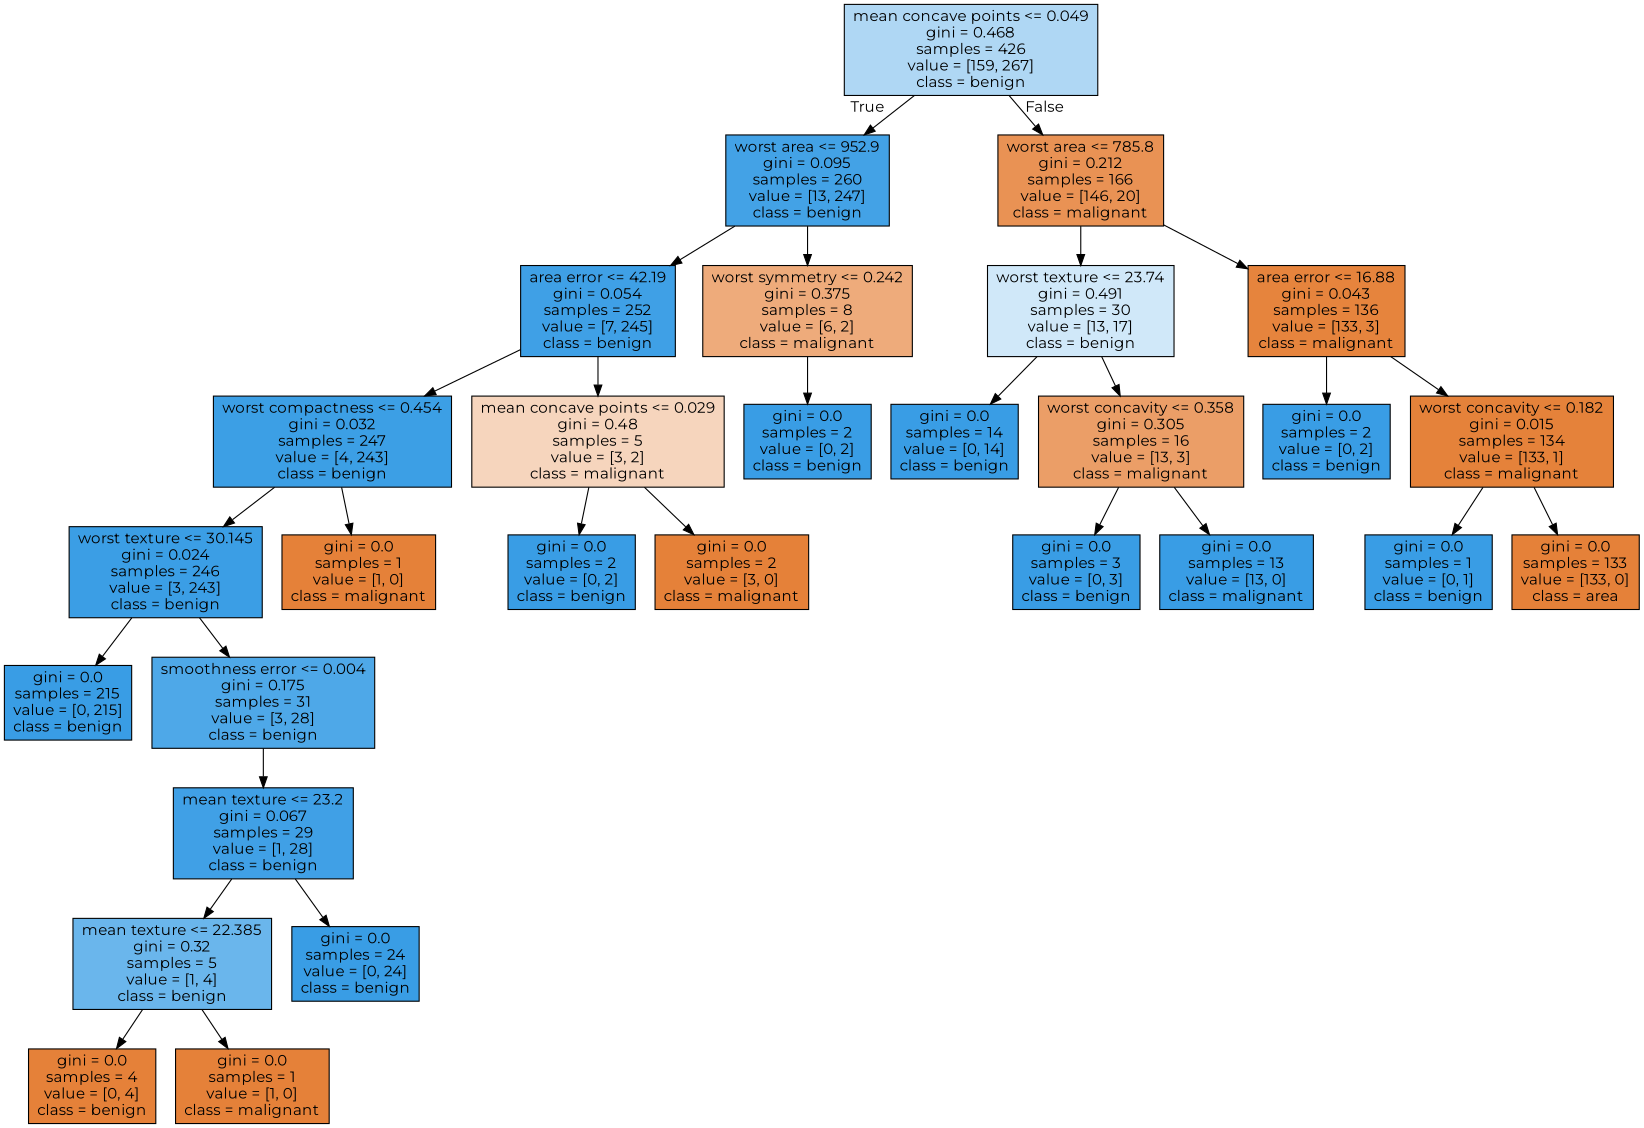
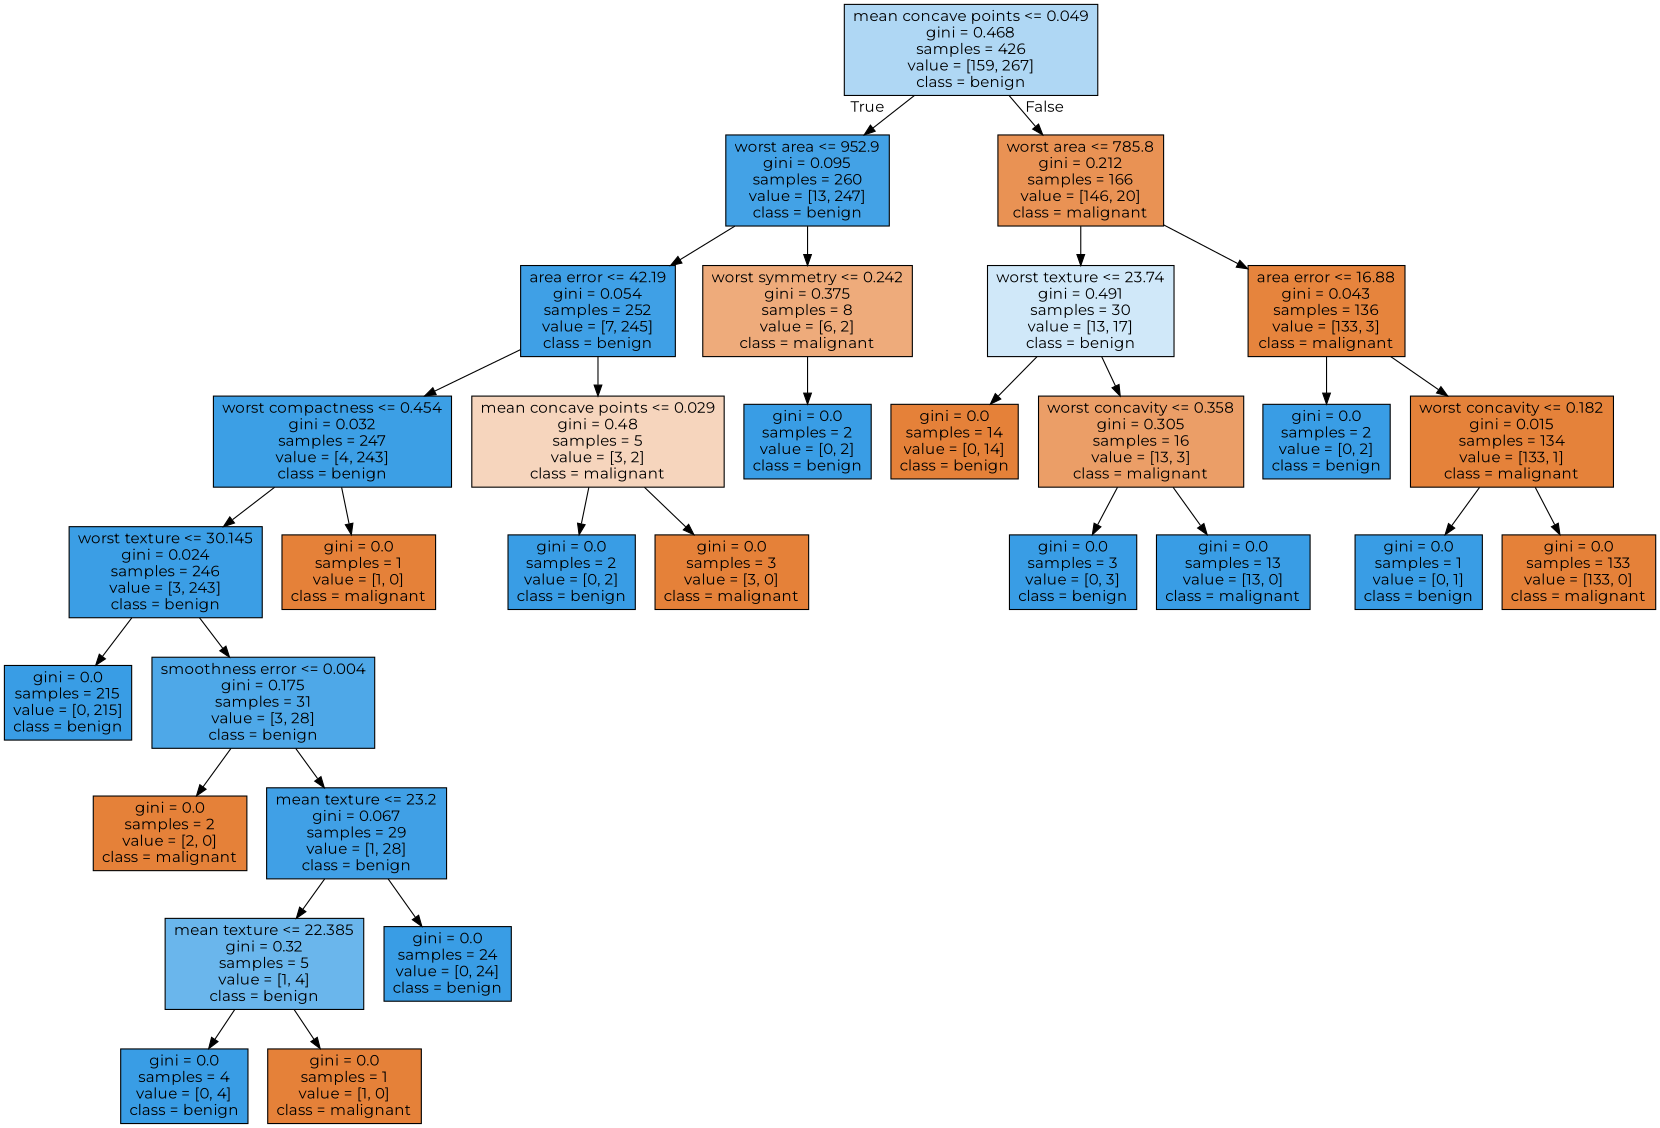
  digraph {
    fontname=Montserrat
    node [color=black fillcolor="#399de5" fontname=Montserrat shape=box style=filled]
    edge [fontname=Montserrat]
    n1 [fillcolor="#afd7f4" label="mean concave points <= 0.049\ngini = 0.468\nsamples = 426\nvalue = [159, 267]\nclass = benign"]
    n2 [fillcolor="#43a2e6" label="worst area <= 952.9\ngini = 0.095\nsamples = 260\nvalue = [13, 247]\nclass = benign"]
    n3 [fillcolor="#e99254" label="worst area <= 785.8\ngini = 0.212\nsamples = 166\nvalue = [146, 20]\nclass = malignant"]
    n4 [fillcolor="#3fa0e6" label="area error <= 42.19\ngini = 0.054\nsamples = 252\nvalue = [7, 245]\nclass = benign"]
    n5 [fillcolor="#eeab7b" label="worst symmetry <= 0.242\ngini = 0.375\nsamples = 8\nvalue = [6, 2]\nclass = malignant"]
    n6 [fillcolor="#d0e8f9" label="worst texture <= 23.74\ngini = 0.491\nsamples = 30\nvalue = [13, 17]\nclass = benign"]
    n7 [fillcolor="#e6843d" label="area error <= 16.88\ngini = 0.043\nsamples = 136\nvalue = [133, 3]\nclass = malignant"]
    n8 [fillcolor="#3c9fe5" label="worst compactness <= 0.454\ngini = 0.032\nsamples = 247\nvalue = [4, 243]\nclass = benign"]
    n9 [fillcolor="#f6d5bd" label="mean concave points <= 0.029\ngini = 0.48\nsamples = 5\nvalue = [3, 2]\nclass = malignant"]
    n10 [label="gini = 0.0\nsamples = 2\nvalue = [0, 2]\nclass = benign"]
    n11 [fillcolor="#3b9ee5" label="worst texture <= 30.145\ngini = 0.024\nsamples = 246\nvalue = [3, 243]\nclass = benign"]
    n12 [fillcolor="#e58139" label="gini = 0.0\nsamples = 1\nvalue = [1, 0]\nclass = malignant"]
    n13 [label="gini = 0.0\nsamples = 2\nvalue = [0, 2]\nclass = benign"]
-   n14 [fillcolor="#e58139" label="gini = 0.0\nsamples = 2\nvalue = [3, 0]\nclass = malignant"]
+   n14 [fillcolor="#e58139" label="gini = 0.0\nsamples = 3\nvalue = [3, 0]\nclass = malignant"]
    n15 [label="gini = 0.0\nsamples = 215\nvalue = [0, 215]\nclass = benign"]
    n16 [fillcolor="#4ea8e8" label="smoothness error <= 0.004\ngini = 0.175\nsamples = 31\nvalue = [3, 28]\nclass = benign"]
+   n17 [fillcolor="#e58139" label="gini = 0.0\nsamples = 2\nvalue = [2, 0]\nclass = malignant"]
    n18 [fillcolor="#40a0e6" label="mean texture <= 23.2\ngini = 0.067\nsamples = 29\nvalue = [1, 28]\nclass = benign"]
    n19 [fillcolor="#6ab6ec" label="mean texture <= 22.385\ngini = 0.32\nsamples = 5\nvalue = [1, 4]\nclass = benign"]
    n20 [label="gini = 0.0\nsamples = 24\nvalue = [0, 24]\nclass = benign"]
-   n21 [fillcolor="#e58139" label="gini = 0.0\nsamples = 4\nvalue = [0, 4]\nclass = benign"]
+   n21 [label="gini = 0.0\nsamples = 4\nvalue = [0, 4]\nclass = benign"]
    n22 [fillcolor="#e58139" label="gini = 0.0\nsamples = 1\nvalue = [1, 0]\nclass = malignant"]
-   n23 [label="gini = 0.0\nsamples = 14\nvalue = [0, 14]\nclass = benign"]
+   n23 [fillcolor="#e58139" label="gini = 0.0\nsamples = 14\nvalue = [0, 14]\nclass = benign"]
    n24 [fillcolor="#eb9e67" label="worst concavity <= 0.358\ngini = 0.305\nsamples = 16\nvalue = [13, 3]\nclass = malignant"]
    n25 [label="gini = 0.0\nsamples = 2\nvalue = [0, 2]\nclass = benign"]
    n26 [fillcolor="#e5823a" label="worst concavity <= 0.182\ngini = 0.015\nsamples = 134\nvalue = [133, 1]\nclass = malignant"]
    n27 [label="gini = 0.0\nsamples = 3\nvalue = [0, 3]\nclass = benign"]
    n28 [label="gini = 0.0\nsamples = 13\nvalue = [13, 0]\nclass = malignant"]
    n29 [label="gini = 0.0\nsamples = 1\nvalue = [0, 1]\nclass = benign"]
-   n30 [fillcolor="#e58139" label="gini = 0.0\nsamples = 133\nvalue = [133, 0]\nclass = area"]
+   n30 [fillcolor="#e58139" label="gini = 0.0\nsamples = 133\nvalue = [133, 0]\nclass = malignant"]
    n1 -> n2 [headlabel=True labelangle=45 labeldistance=2.5]
    n1 -> n3 [headlabel=False labelangle=-45 labeldistance=2.5]
    n2 -> n4
    n2 -> n5
    n3 -> n6
    n3 -> n7
    n4 -> n8
    n4 -> n9
    n5 -> n10
    n6 -> n23
    n6 -> n24
    n7 -> n25
    n7 -> n26
    n8 -> n11
    n8 -> n12
    n9 -> n13
    n9 -> n14
    n11 -> n15
    n11 -> n16
+   n16 -> n17
    n16 -> n18
    n18 -> n19
    n18 -> n20
    n19 -> n21
    n19 -> n22
    n24 -> n27
    n24 -> n28
    n26 -> n29
    n26 -> n30
  }
